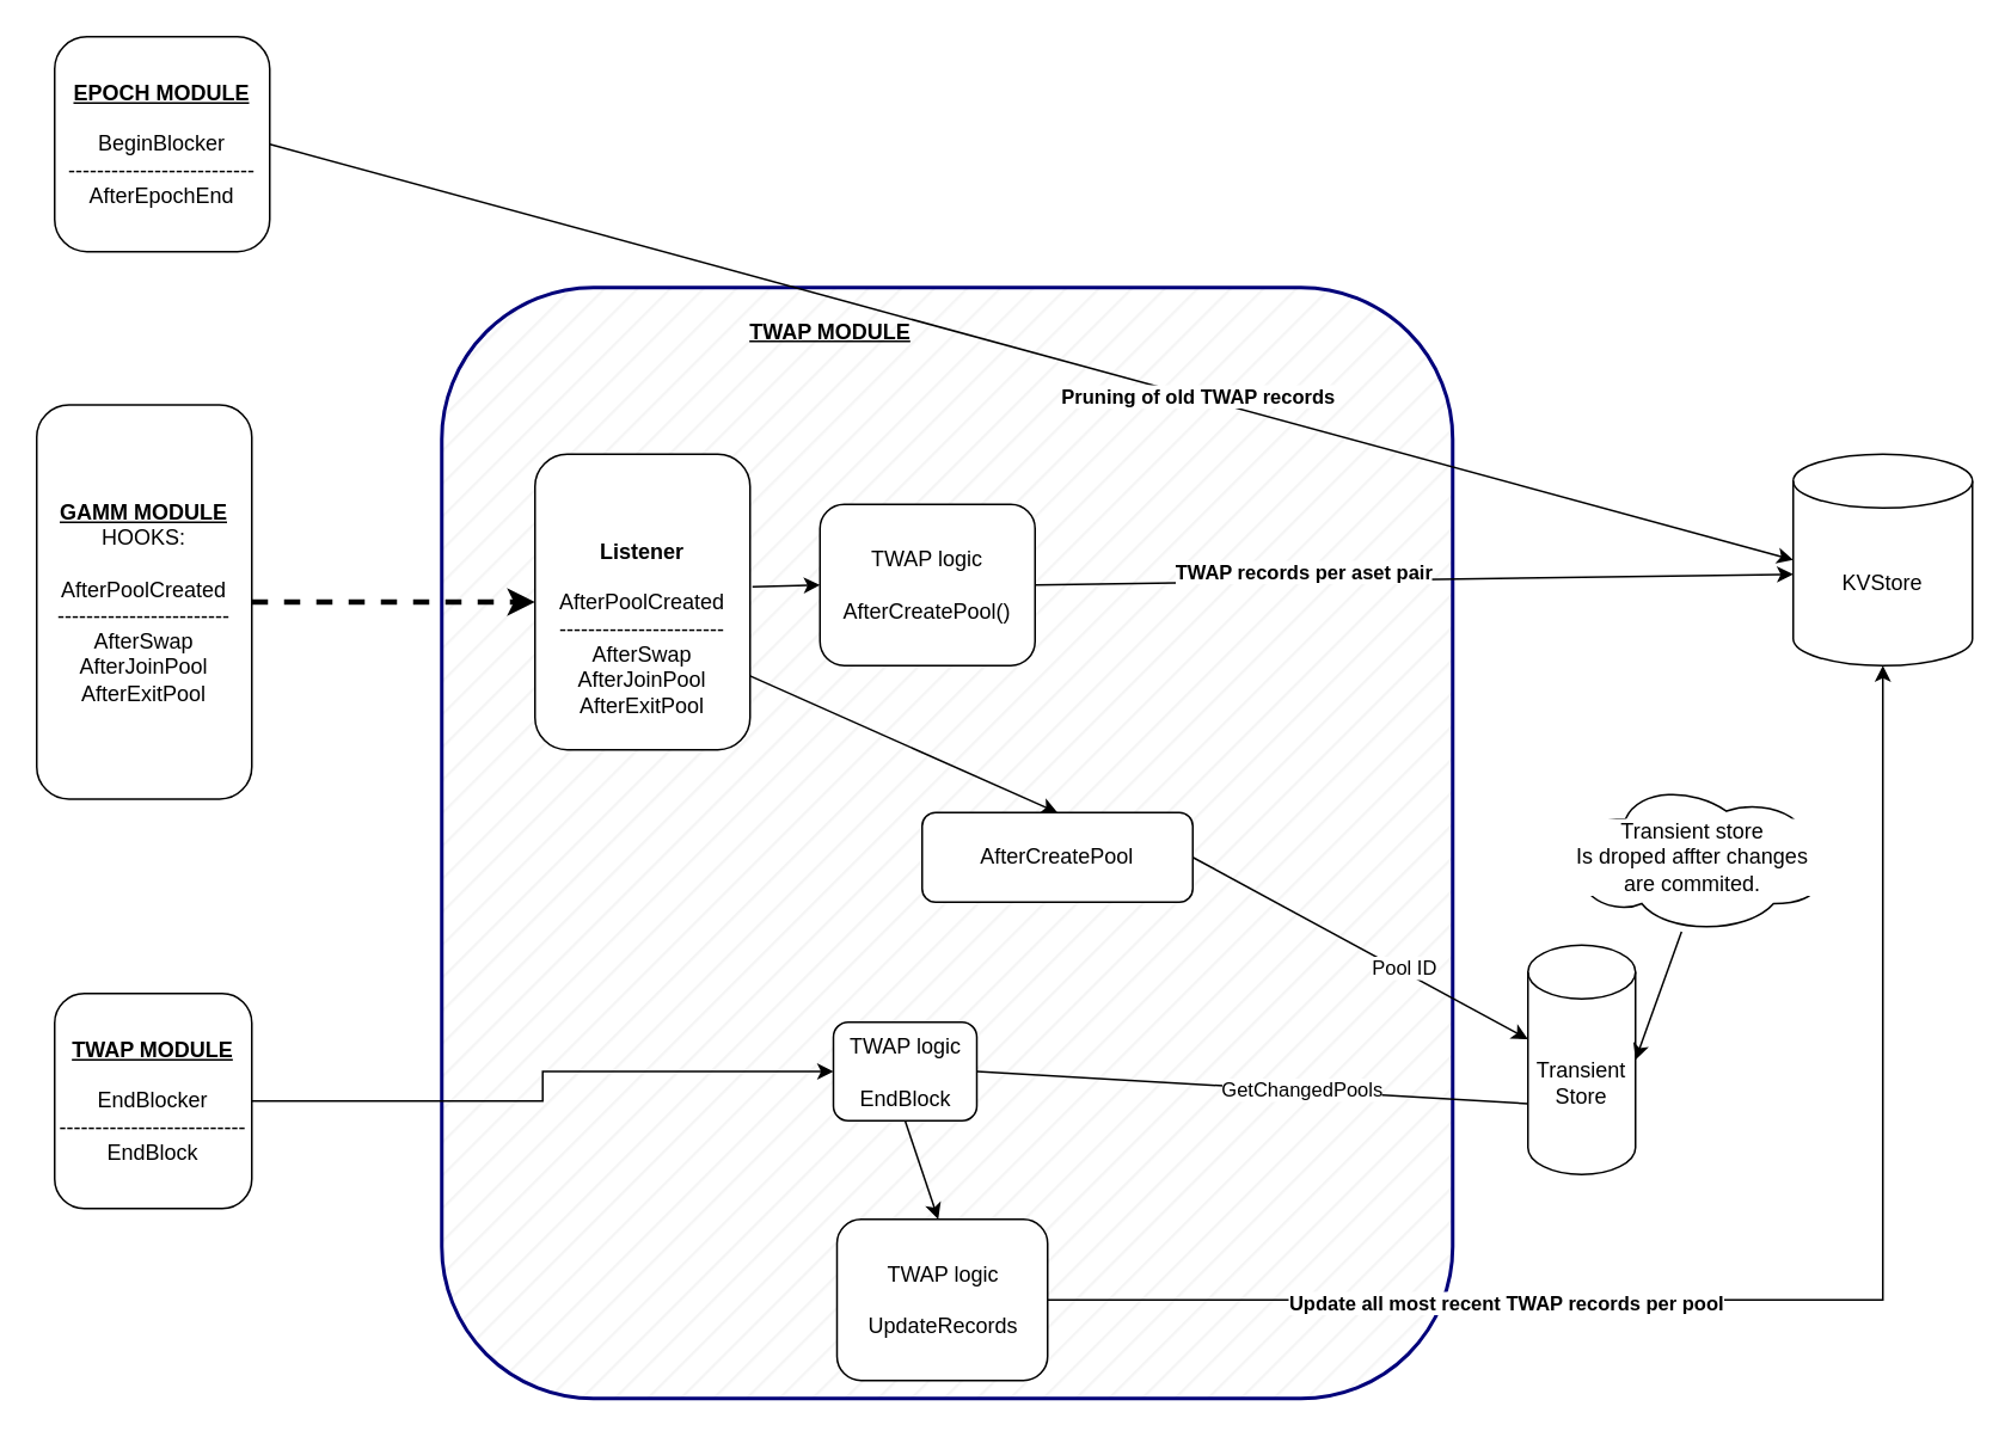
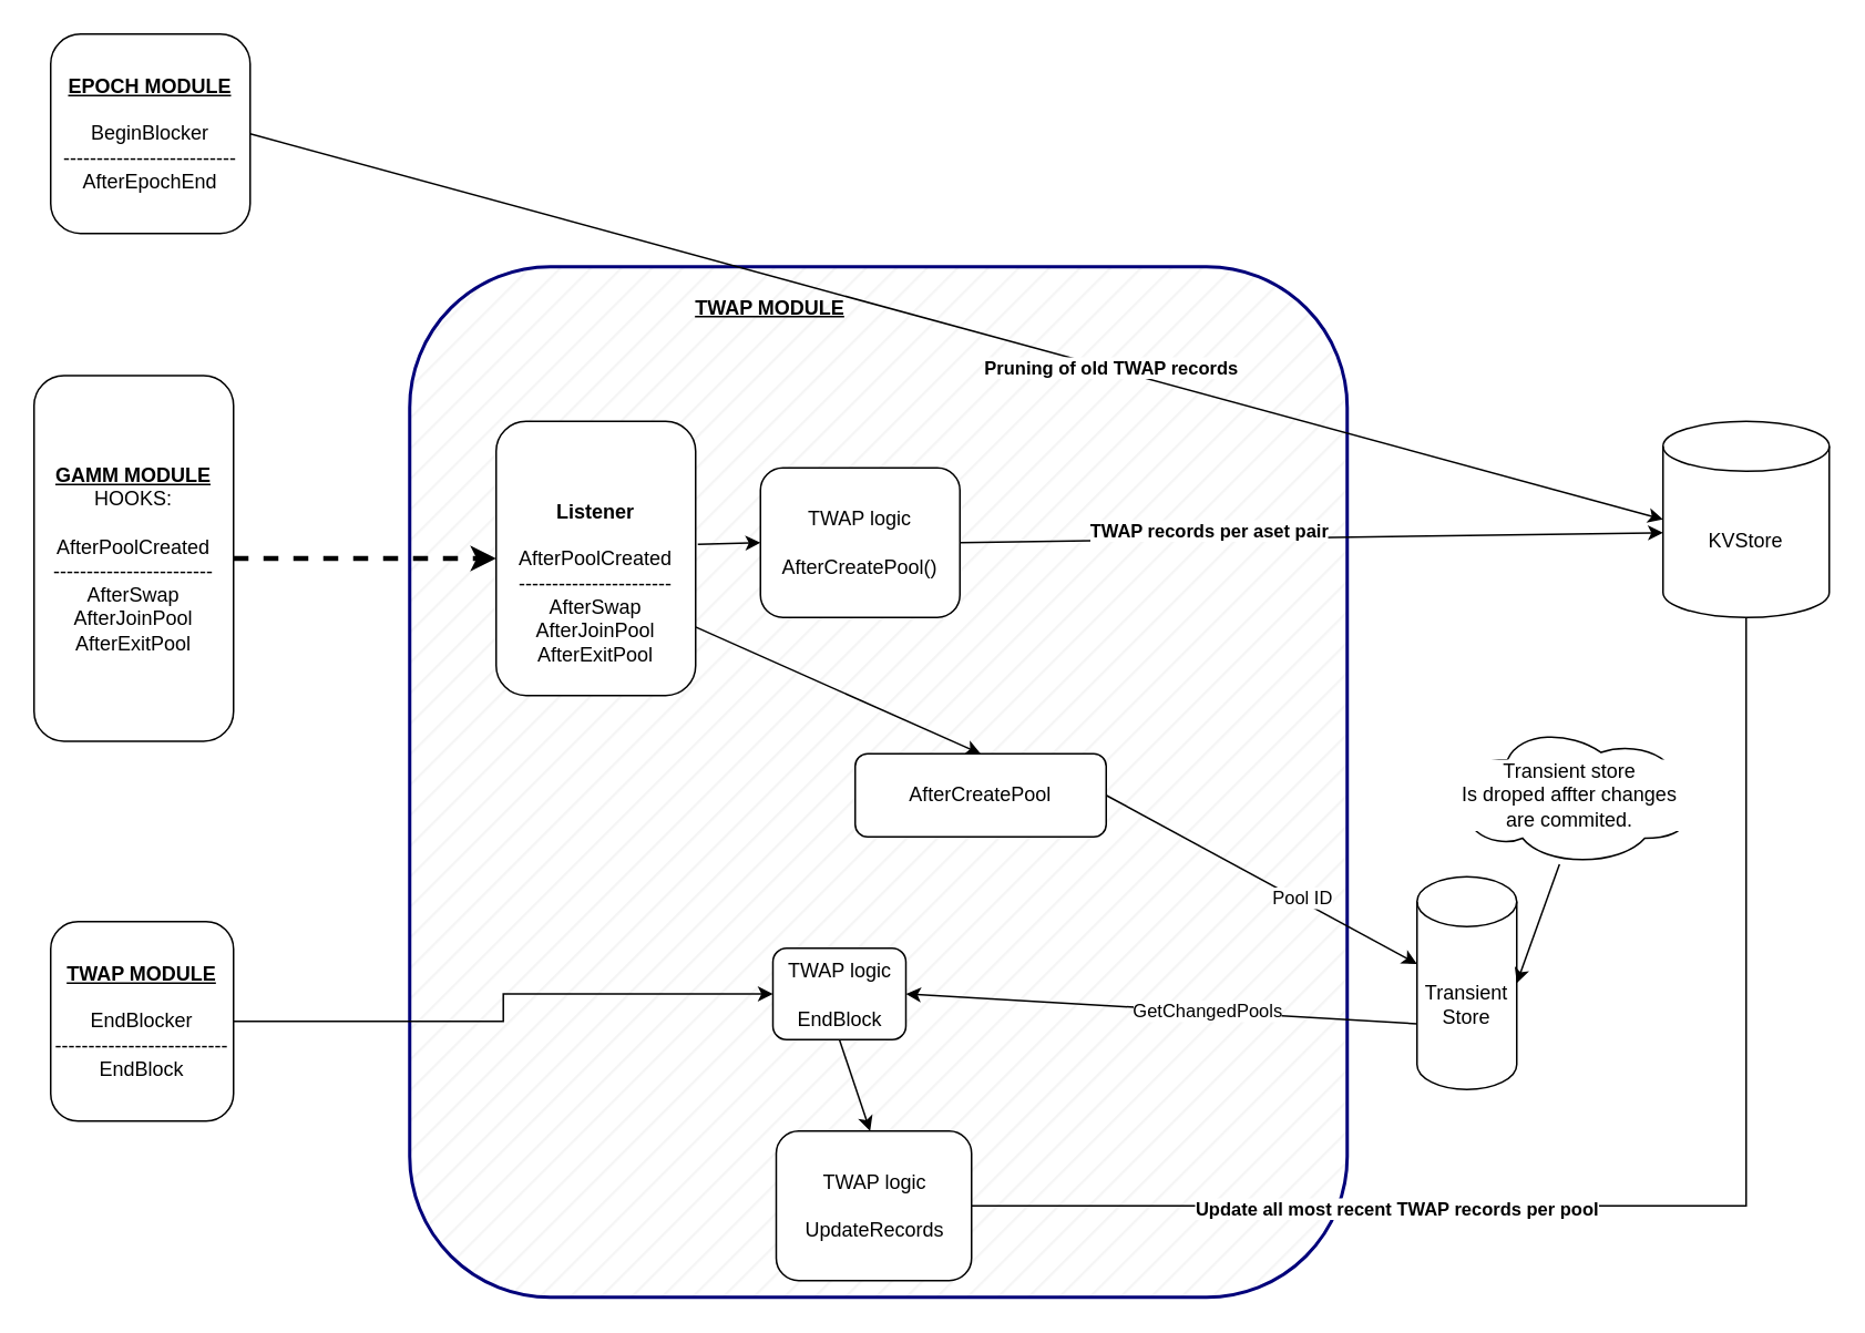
  <mxCell id="0" />
  <mxCell id="1" parent="0" />
  <mxCell id="2" value="" style="rounded=1;whiteSpace=wrap;html=1;shadow=0;glass=0;labelBackgroundColor=#FFFFFF;sketch=0;fillStyle=hatch;fillColor=#f5f5f5;fontColor=#333333;strokeColor=#00007A;strokeWidth=2;" vertex="1" parent="1"><mxGeometry x="246" y="160" width="564" height="620" as="geometry" /></mxCell>
  <mxCell id="3" value="&lt;br&gt;&lt;br&gt;&lt;b&gt;Listener&lt;/b&gt;&lt;br&gt;&lt;br&gt;&lt;div&gt;AfterPoolCreated&lt;/div&gt;&lt;div&gt;-----------------------&lt;br&gt;&lt;/div&gt;AfterSwap&lt;div&gt;AfterJoinPool&lt;/div&gt;&lt;div&gt;AfterExitPool&lt;br&gt;&lt;/div&gt;" style="rounded=1;whiteSpace=wrap;html=1;" vertex="1" parent="1"><mxGeometry x="298" y="253" width="120" height="165" as="geometry" /></mxCell>
  <mxCell id="4" value="KVStore" style="shape=cylinder3;whiteSpace=wrap;html=1;boundedLbl=1;backgroundOutline=1;size=15;" vertex="1" parent="1"><mxGeometry x="1000" y="253" width="100" height="118" as="geometry" /></mxCell>
  <mxCell id="5" value="&lt;div&gt;TWAP logic&lt;/div&gt;&lt;div&gt;&lt;br&gt;&lt;/div&gt;&lt;div&gt;AfterCreatePool()&lt;br&gt;&lt;/div&gt;" style="rounded=1;whiteSpace=wrap;html=1;" vertex="1" parent="1"><mxGeometry x="457" y="281" width="120" height="90" as="geometry" /></mxCell>
  <mxCell id="6" value="" style="endArrow=classic;html=1;rounded=0;exitX=1;exitY=0.5;exitDx=0;exitDy=0;" edge="1" parent="1" source="5"><mxGeometry width="50" height="50" relative="1" as="geometry"><mxPoint x="501" y="408" as="sourcePoint" /><mxPoint x="1000" y="320" as="targetPoint" /></mxGeometry></mxCell>
  <mxCell id="7" value="&lt;div&gt;TWAP records per aset pair&lt;br&gt;&lt;/div&gt;" style="edgeLabel;html=1;align=center;verticalAlign=middle;resizable=0;points=[];fontStyle=1" vertex="1" connectable="0" parent="6"><mxGeometry x="-0.291" y="5" relative="1" as="geometry"><mxPoint as="offset" /></mxGeometry></mxCell>
  <mxCell id="8" value="Transient&lt;br&gt;Store" style="shape=cylinder3;whiteSpace=wrap;html=1;boundedLbl=1;backgroundOutline=1;size=15;" vertex="1" parent="1"><mxGeometry x="852" y="527" width="60" height="128" as="geometry" /></mxCell>
  <mxCell id="9" value="" style="endArrow=classic;html=1;rounded=0;exitX=1;exitY=0.5;exitDx=0;exitDy=0;entryX=0;entryY=0.5;entryDx=0;entryDy=0;entryPerimeter=0;" edge="1" parent="1" source="11" target="4"><mxGeometry width="50" height="50" relative="1" as="geometry"><mxPoint x="210" y="170" as="sourcePoint" /><mxPoint x="670" y="330" as="targetPoint" /></mxGeometry></mxCell>
  <mxCell id="10" value="Pruning of old TWAP records" style="edgeLabel;html=1;align=center;verticalAlign=middle;resizable=0;points=[];fontStyle=1" vertex="1" connectable="0" parent="9"><mxGeometry x="0.218" relative="1" as="geometry"><mxPoint x="-1" y="-1" as="offset" /></mxGeometry></mxCell>
  <mxCell id="11" value="&lt;u&gt;&lt;b&gt;EPOCH MODULE&lt;/b&gt;&lt;/u&gt;&lt;br&gt;&lt;br&gt;&lt;div&gt;BeginBlocker&lt;/div&gt;&lt;div&gt;--------------------------&lt;br&gt;&lt;/div&gt;&lt;div&gt;AfterEpochEnd&lt;br&gt;&lt;/div&gt;" style="rounded=1;whiteSpace=wrap;html=1;" vertex="1" parent="1"><mxGeometry x="30" y="20" width="120" height="120" as="geometry" /></mxCell>
  <mxCell id="12" value="&lt;u&gt;&lt;b&gt;GAMM MODULE&lt;br&gt;&lt;/b&gt;&lt;/u&gt;HOOKS:&lt;br&gt;&lt;br&gt;&lt;div&gt;AfterPoolCreated&lt;/div&gt;&lt;div&gt;------------------------&lt;br&gt;&lt;/div&gt;AfterSwap&lt;div&gt;AfterJoinPool&lt;/div&gt;&lt;div&gt;AfterExitPool&lt;br&gt;&lt;/div&gt;" style="rounded=1;whiteSpace=wrap;html=1;" vertex="1" parent="1"><mxGeometry x="20" y="225.5" width="120" height="220" as="geometry" /></mxCell>
  <mxCell id="13" style="rounded=0;orthogonalLoop=1;jettySize=auto;html=1;exitX=1;exitY=0.5;exitDx=0;exitDy=0;entryX=0;entryY=0;entryDx=0;entryDy=52.5;entryPerimeter=0;strokeWidth=1;" edge="1" parent="1" source="15" target="8"><mxGeometry relative="1" as="geometry" /></mxCell>
  <mxCell id="14" value="Pool ID" style="edgeLabel;html=1;align=center;verticalAlign=middle;resizable=0;points=[];" connectable="0" vertex="1" parent="13"><mxGeometry x="0.241" y="2" relative="1" as="geometry"><mxPoint x="1" as="offset" /></mxGeometry></mxCell>
  <mxCell id="15" value="AfterCreatePool" style="rounded=1;whiteSpace=wrap;html=1;" vertex="1" parent="1"><mxGeometry x="514" y="453" width="151" height="50" as="geometry" /></mxCell>
  <mxCell id="16" value="" style="endArrow=classic;html=1;rounded=0;entryX=0;entryY=0.5;entryDx=0;entryDy=0;dashed=1;strokeWidth=3;exitX=1;exitY=0.5;exitDx=0;exitDy=0;" edge="1" parent="1" source="12" target="3"><mxGeometry width="50" height="50" relative="1" as="geometry"><mxPoint x="160" y="570" as="sourcePoint" /><mxPoint x="210" y="520" as="targetPoint" /></mxGeometry></mxCell>
  <mxCell id="17" value="" style="endArrow=classic;html=1;rounded=0;strokeWidth=1;exitX=1.011;exitY=0.448;exitDx=0;exitDy=0;exitPerimeter=0;entryX=0;entryY=0.5;entryDx=0;entryDy=0;" edge="1" parent="1" source="3" target="5"><mxGeometry width="50" height="50" relative="1" as="geometry"><mxPoint x="452" y="353" as="sourcePoint" /><mxPoint x="502" y="303" as="targetPoint" /></mxGeometry></mxCell>
  <mxCell id="18" value="" style="endArrow=classic;html=1;rounded=0;strokeWidth=1;exitX=1;exitY=0.75;exitDx=0;exitDy=0;entryX=0.5;entryY=0;entryDx=0;entryDy=0;" edge="1" parent="1" source="3" target="15"><mxGeometry width="50" height="50" relative="1" as="geometry"><mxPoint x="452" y="353" as="sourcePoint" /><mxPoint x="502" y="303" as="targetPoint" /></mxGeometry></mxCell>
  <mxCell id="19" value="&lt;u&gt;&lt;b&gt;TWAP MODULE&lt;br&gt;&lt;/b&gt;&lt;/u&gt;" style="text;html=1;strokeColor=none;fillColor=none;align=center;verticalAlign=middle;whiteSpace=wrap;rounded=0;fillStyle=hatch;" vertex="1" parent="1"><mxGeometry x="408" y="170" width="110" height="30" as="geometry" /></mxCell>
  <mxCell id="20" style="edgeStyle=orthogonalEdgeStyle;rounded=0;orthogonalLoop=1;jettySize=auto;html=1;entryX=0;entryY=0.5;entryDx=0;entryDy=0;strokeWidth=1;" edge="1" parent="1" source="21" target="22"><mxGeometry relative="1" as="geometry" /></mxCell>
  <mxCell id="21" value="&lt;u&gt;&lt;b&gt;TWAP MODULE&lt;/b&gt;&lt;/u&gt;&lt;br&gt;&lt;br&gt;&lt;div&gt;EndBlocker&lt;/div&gt;&lt;div&gt;--------------------------&lt;br&gt;&lt;/div&gt;&lt;div&gt;EndBlock&lt;br&gt;&lt;/div&gt;" style="rounded=1;whiteSpace=wrap;html=1;" vertex="1" parent="1"><mxGeometry x="30" y="554" width="110" height="120" as="geometry" /></mxCell>
  <mxCell id="22" value="&lt;div&gt;TWAP logic&lt;/div&gt;&lt;div&gt;&lt;br&gt;&lt;/div&gt;&lt;div&gt;EndBlock&lt;br&gt;&lt;/div&gt;" style="rounded=1;whiteSpace=wrap;html=1;" vertex="1" parent="1"><mxGeometry x="464.5" y="570" width="80" height="55" as="geometry" /></mxCell>
- <mxCell id="23" value="" style="endArrow=none;html=1;rounded=0;strokeWidth=1;entryX=1;entryY=0.5;entryDx=0;entryDy=0;exitX=0;exitY=0;exitDx=0;exitDy=88.5;exitPerimeter=0;" edge="1" parent="1" source="8" target="22"><mxGeometry width="50" height="50" relative="1" as="geometry"><mxPoint x="700" y="500" as="sourcePoint" /><mxPoint x="750" y="450" as="targetPoint" /><Array as="points" /></mxGeometry></mxCell>
+ <mxCell id="23" value="" style="endArrow=classic;html=1;rounded=0;strokeWidth=1;entryX=1;entryY=0.5;entryDx=0;entryDy=0;exitX=0;exitY=0;exitDx=0;exitDy=88.5;exitPerimeter=0;" edge="1" parent="1" source="8" target="22"><mxGeometry width="50" height="50" relative="1" as="geometry"><mxPoint x="700" y="500" as="sourcePoint" /><mxPoint x="750" y="450" as="targetPoint" /><Array as="points" /></mxGeometry></mxCell>
  <mxCell id="24" value="GetChangedPools" style="edgeLabel;html=1;align=center;verticalAlign=middle;resizable=0;points=[];" vertex="1" connectable="0" parent="23"><mxGeometry x="-0.178" y="-1" relative="1" as="geometry"><mxPoint as="offset" /></mxGeometry></mxCell>
  <mxCell id="25" value="Transient store &lt;br&gt;Is droped affter changes are commited." style="ellipse;shape=cloud;whiteSpace=wrap;html=1;labelBackgroundColor=#FFFFFF;fillStyle=hatch;gradientColor=none;" vertex="1" parent="1"><mxGeometry x="869" y="435" width="150" height="86" as="geometry" /></mxCell>
  <mxCell id="26" value="" style="endArrow=classic;html=1;rounded=0;strokeWidth=1;entryX=1;entryY=0.5;entryDx=0;entryDy=0;entryPerimeter=0;exitX=0.458;exitY=0.983;exitDx=0;exitDy=0;exitPerimeter=0;" edge="1" parent="1" source="25" target="8"><mxGeometry width="50" height="50" relative="1" as="geometry"><mxPoint x="700" y="500" as="sourcePoint" /><mxPoint x="750" y="450" as="targetPoint" /></mxGeometry></mxCell>
- <mxCell id="27" style="edgeStyle=orthogonalEdgeStyle;rounded=0;orthogonalLoop=1;jettySize=auto;html=1;exitX=1;exitY=0.5;exitDx=0;exitDy=0;strokeWidth=1;" edge="1" parent="1" source="29" target="4"><mxGeometry relative="1" as="geometry" /></mxCell>
+ <mxCell id="27" style="edgeStyle=orthogonalEdgeStyle;rounded=0;orthogonalLoop=1;jettySize=auto;html=1;exitX=1;exitY=0.5;exitDx=0;exitDy=0;strokeWidth=1;endArrow=none;" edge="1" parent="1" source="29" target="4"><mxGeometry relative="1" as="geometry" /></mxCell>
  <mxCell id="28" value="Update all most recent TWAP records per pool" style="edgeLabel;html=1;align=center;verticalAlign=middle;resizable=0;points=[];fontStyle=1" connectable="0" vertex="1" parent="27"><mxGeometry x="-0.378" y="-1" relative="1" as="geometry"><mxPoint as="offset" /></mxGeometry></mxCell>
  <mxCell id="29" value="&lt;div&gt;TWAP logic&lt;/div&gt;&lt;div&gt;&lt;br&gt;&lt;/div&gt;&lt;div&gt;UpdateRecords&lt;br&gt;&lt;/div&gt;" style="rounded=1;whiteSpace=wrap;html=1;" vertex="1" parent="1"><mxGeometry x="466.5" y="680" width="117.5" height="90" as="geometry" /></mxCell>
  <mxCell id="30" value="" style="endArrow=classic;html=1;rounded=0;exitX=0.5;exitY=1;exitDx=0;exitDy=0;" edge="1" parent="1" source="22"><mxGeometry width="50" height="50" relative="1" as="geometry"><mxPoint x="610" y="670" as="sourcePoint" /><mxPoint x="523" y="680" as="targetPoint" /></mxGeometry></mxCell>
